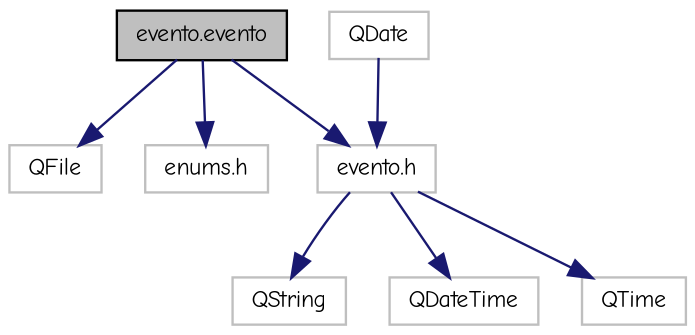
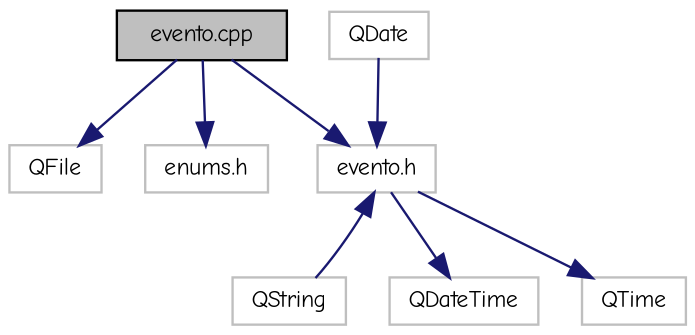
  digraph {
    fontname="Comic Neue"
    node [color=grey75 fillcolor=white fontname="Comic Neue" fontsize=10 shape=record style=filled]
    edge [color=midnightblue fontname="Comic Neue" fontsize=10 labelfontname=Helvetica labelfontsize=10 style=solid]
-   n1 [color=black fillcolor=grey75 fontcolor=black height=0.2 label="evento.evento" width=0.4]
+   n1 [color=black fillcolor=grey75 fontcolor=black height=0.2 label="evento.cpp" width=0.4]
    n2 [height=0.2 label=QFile width=0.4]
    n3 [height=0.2 label="evento.h" width=0.4]
    n4 [height=0.2 label="enums.h" width=0.4]
    n5 [height=0.2 label=QString width=0.4]
    n6 [height=0.2 label=QDateTime width=0.4]
    n7 [height=0.2 label=QTime width=0.4]
    n8 [height=0.2 label=QDate width=0.4]
    n1 -> n2
    n1 -> n3
    n1 -> n4
-   n3 -> n5
+   n5 -> n3
    n3 -> n6
    n3 -> n7
    n8 -> n3
  }
